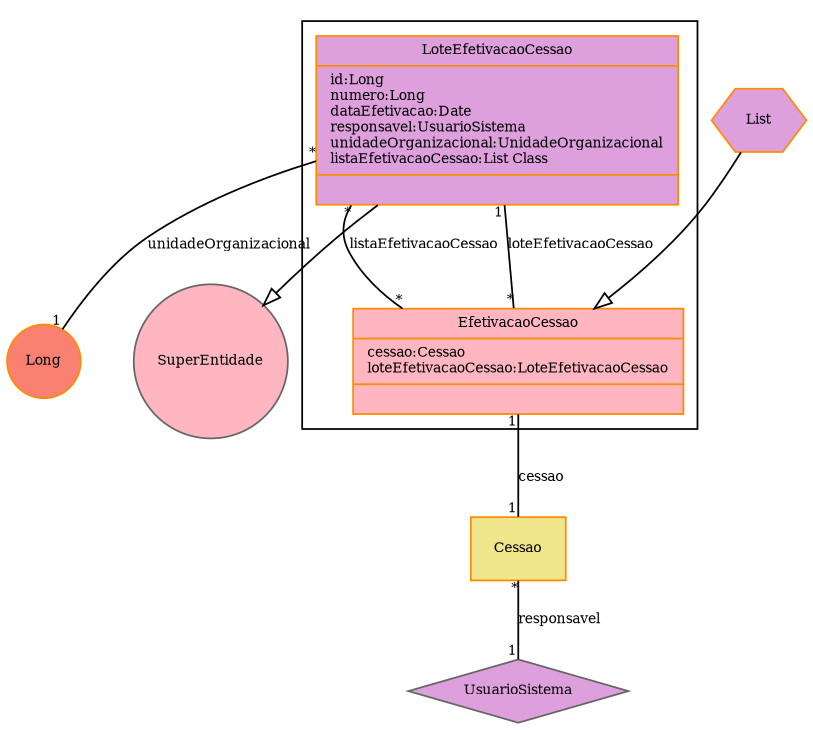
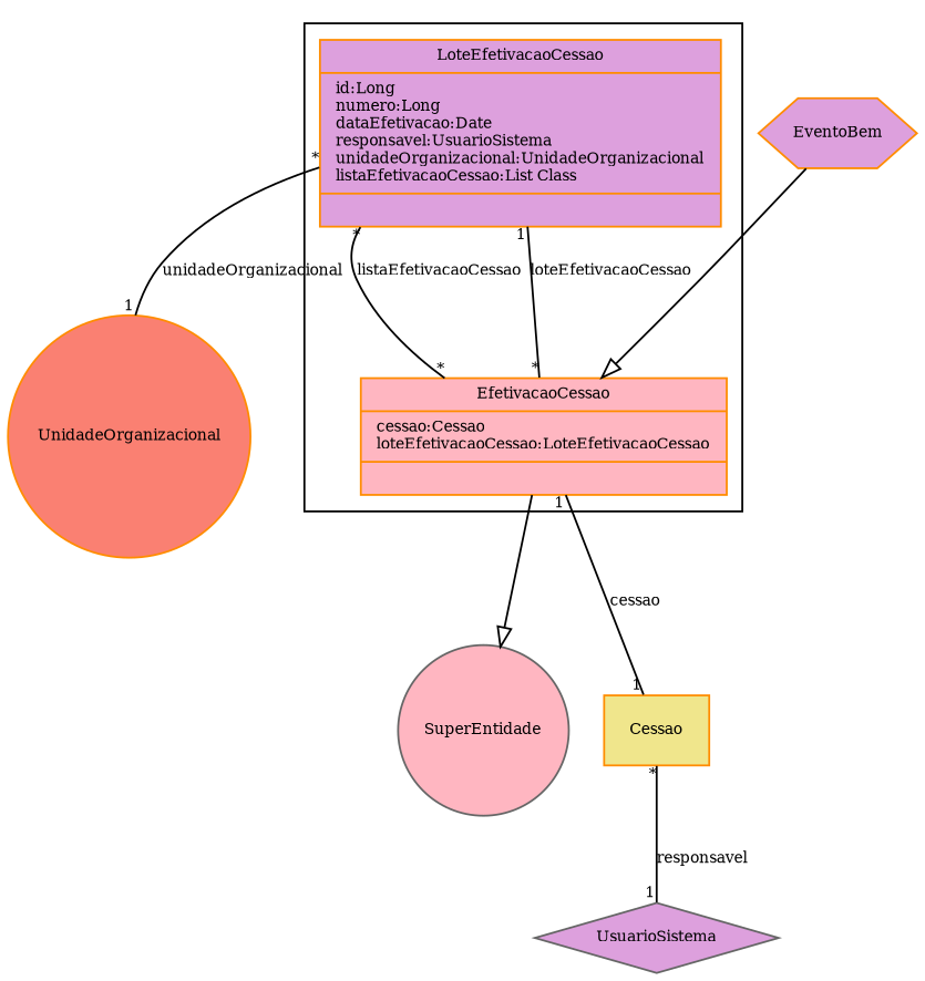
  digraph {
    fontname="Times-Roman"
    fontsize=8
    node [color=darkorange fillcolor=plum fontname="Times-Roman" fontsize=8 shape=record style=filled]
    edge [arrowhead=none fontname="Times-Roman" fontsize=8 headlabel=1 taillabel="*"]
    n1 [label="{LoteEfetivacaoCessao|id:Long\lnumero:Long\ldataEfetivacao:Date\lresponsavel:UsuarioSistema\lunidadeOrganizacional:UnidadeOrganizacional\llistaEfetivacaoCessao:List Class\l|\l}"]
    n2 [fillcolor=lightpink label="{EfetivacaoCessao|cessao:Cessao\lloteEfetivacaoCessao:LoteEfetivacaoCessao\l|\l}"]
-   UnidadeOrganizacional [fillcolor=salmon shape=circle label=Long]
+   UnidadeOrganizacional [fillcolor=salmon shape=circle]
    SuperEntidade [color=gray40 fillcolor=lightpink shape=circle]
    Cessao [fillcolor=khaki shape=box]
    UsuarioSistema [color=gray40 shape=diamond]
-   EventoBem [shape=hexagon label=List]
+   EventoBem [shape=hexagon]
    subgraph cluster_1 {
      n1
      n2
    }
    n1 -> n2 [headlabel="*" label=listaEfetivacaoCessao]
    n1 -> UnidadeOrganizacional [label=unidadeOrganizacional]
-   n1 -> SuperEntidade [arrowhead=empty headlabel="" taillabel=""]
+   n2 -> SuperEntidade [arrowhead=empty headlabel="" taillabel=""]
    n2 -> n1 [label=loteEfetivacaoCessao]
    n2 -> Cessao [label=cessao taillabel=1]
    Cessao -> UsuarioSistema [label=responsavel]
    EventoBem -> n2 [arrowhead=empty headlabel="" taillabel=""]
  }
